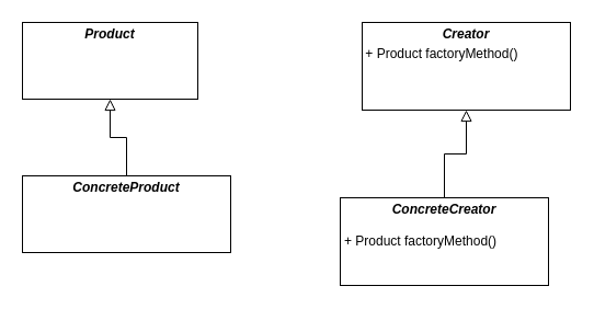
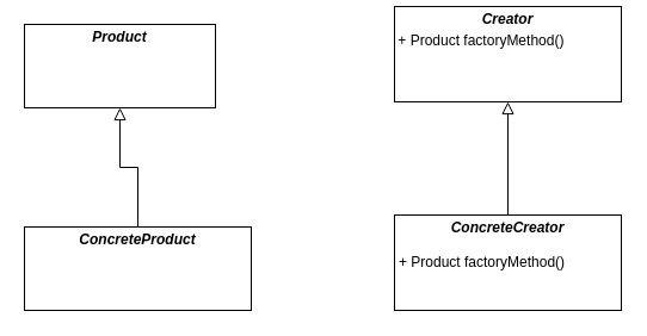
  <mxCell id="0" />
  <mxCell id="1" parent="0" />
  <mxCell id="2" value="&lt;p style=&quot;margin: 4px 0px 0px ; text-align: center&quot;&gt;&lt;span style=&quot;text-align: left&quot;&gt;&lt;b&gt;&lt;i&gt;Product&lt;/i&gt;&lt;/b&gt;&lt;/span&gt;&lt;/p&gt;&lt;p style=&quot;margin: 0px ; margin-left: 4px&quot;&gt;&lt;br&gt;&lt;/p&gt;" style="verticalAlign=top;align=left;overflow=fill;fontSize=12;fontFamily=Helvetica;html=1;rounded=0;shadow=0;comic=0;labelBackgroundColor=none;strokeWidth=1" parent="1" vertex="1"><mxGeometry x="20" y="20" width="160" height="70" as="geometry" /></mxCell>
  <mxCell id="3" style="edgeStyle=orthogonalEdgeStyle;rounded=0;orthogonalLoop=1;jettySize=auto;html=1;endSize=8;endArrow=block;endFill=0;" edge="1" parent="1" source="4" target="2"><mxGeometry relative="1" as="geometry" /></mxCell>
- <mxCell id="4" value="&lt;p style=&quot;margin: 0px ; margin-top: 4px ; text-align: center&quot;&gt;&lt;b&gt;&lt;i&gt;ConcreteProduct&lt;/i&gt;&lt;/b&gt;&lt;/p&gt;" style="verticalAlign=top;align=left;overflow=fill;fontSize=12;fontFamily=Helvetica;html=1;rounded=0;shadow=0;comic=0;labelBackgroundColor=none;strokeWidth=1" parent="1" vertex="1"><mxGeometry x="20" y="160" width="190" height="70" as="geometry" /></mxCell>
+ <mxCell id="4" value="&lt;p style=&quot;margin: 0px ; margin-top: 4px ; text-align: center&quot;&gt;&lt;b&gt;&lt;i&gt;ConcreteProduct&lt;/i&gt;&lt;/b&gt;&lt;/p&gt;" style="verticalAlign=top;align=left;overflow=fill;fontSize=12;fontFamily=Helvetica;html=1;rounded=0;shadow=0;comic=0;labelBackgroundColor=none;strokeWidth=1" parent="1" vertex="1"><mxGeometry x="20" y="190" width="190" height="70" as="geometry" /></mxCell>
  <mxCell id="5" style="edgeStyle=orthogonalEdgeStyle;rounded=0;orthogonalLoop=1;jettySize=auto;html=1;entryX=0.5;entryY=1;entryDx=0;entryDy=0;endArrow=block;endFill=0;endSize=8;" parent="1" source="6" target="7" edge="1"><mxGeometry relative="1" as="geometry"><mxPoint x="357.5" y="293" as="targetPoint" /></mxGeometry></mxCell>
- <mxCell id="6" value="&lt;p style=&quot;margin: 0px ; margin-top: 4px ; text-align: center&quot;&gt;&lt;b&gt;&lt;i&gt;ConcreteCreator&lt;/i&gt;&lt;/b&gt;&lt;/p&gt;&lt;p style=&quot;margin: 0px 0px 0px 4px&quot;&gt;&lt;br&gt;&lt;/p&gt;&lt;p style=&quot;margin: 0px 0px 0px 4px&quot;&gt;+ Product factoryMethod()&lt;br&gt;&lt;/p&gt;&lt;p style=&quot;margin: 0px 0px 0px 4px&quot;&gt;&lt;br&gt;&lt;/p&gt;" style="verticalAlign=top;align=left;overflow=fill;fontSize=12;fontFamily=Helvetica;html=1;rounded=0;shadow=0;comic=0;labelBackgroundColor=none;strokeWidth=1" parent="1" vertex="1"><mxGeometry x="310" y="180" width="190" height="80" as="geometry" /></mxCell>
- <mxCell id="7" value="&lt;p style=&quot;margin: 4px 0px 0px ; text-align: center&quot;&gt;&lt;span style=&quot;text-align: left&quot;&gt;&lt;b&gt;&lt;i&gt;Creator&lt;/i&gt;&lt;/b&gt;&lt;/span&gt;&lt;/p&gt;&lt;p style=&quot;margin: 4px 0px 0px&quot;&gt;&lt;span&gt;&amp;nbsp;+ Product factoryMethod&lt;/span&gt;&lt;span&gt;()&lt;/span&gt;&lt;/p&gt;" style="verticalAlign=top;align=left;overflow=fill;fontSize=12;fontFamily=Helvetica;html=1;rounded=0;shadow=0;comic=0;labelBackgroundColor=none;strokeWidth=1" vertex="1" parent="1"><mxGeometry x="330" y="20" width="190" height="80" as="geometry" /></mxCell>
+ <mxCell id="6" value="&lt;p style=&quot;margin: 0px ; margin-top: 4px ; text-align: center&quot;&gt;&lt;b&gt;&lt;i&gt;ConcreteCreator&lt;/i&gt;&lt;/b&gt;&lt;/p&gt;&lt;p style=&quot;margin: 0px 0px 0px 4px&quot;&gt;&lt;br&gt;&lt;/p&gt;&lt;p style=&quot;margin: 0px 0px 0px 4px&quot;&gt;+ Product factoryMethod()&lt;br&gt;&lt;/p&gt;&lt;p style=&quot;margin: 0px 0px 0px 4px&quot;&gt;&lt;br&gt;&lt;/p&gt;" style="verticalAlign=top;align=left;overflow=fill;fontSize=12;fontFamily=Helvetica;html=1;rounded=0;shadow=0;comic=0;labelBackgroundColor=none;strokeWidth=1" parent="1" vertex="1"><mxGeometry x="330" y="180" width="190" height="80" as="geometry" /></mxCell>
+ <mxCell id="7" value="&lt;p style=&quot;margin: 4px 0px 0px ; text-align: center&quot;&gt;&lt;span style=&quot;text-align: left&quot;&gt;&lt;b&gt;&lt;i&gt;Creator&lt;/i&gt;&lt;/b&gt;&lt;/span&gt;&lt;/p&gt;&lt;p style=&quot;margin: 4px 0px 0px&quot;&gt;&lt;span&gt;&amp;nbsp;+ Product factoryMethod&lt;/span&gt;&lt;span&gt;()&lt;/span&gt;&lt;/p&gt;" style="verticalAlign=top;align=left;overflow=fill;fontSize=12;fontFamily=Helvetica;html=1;rounded=0;shadow=0;comic=0;labelBackgroundColor=none;strokeWidth=1" vertex="1" parent="1"><mxGeometry x="330" y="5" width="190" height="80" as="geometry" /></mxCell>
